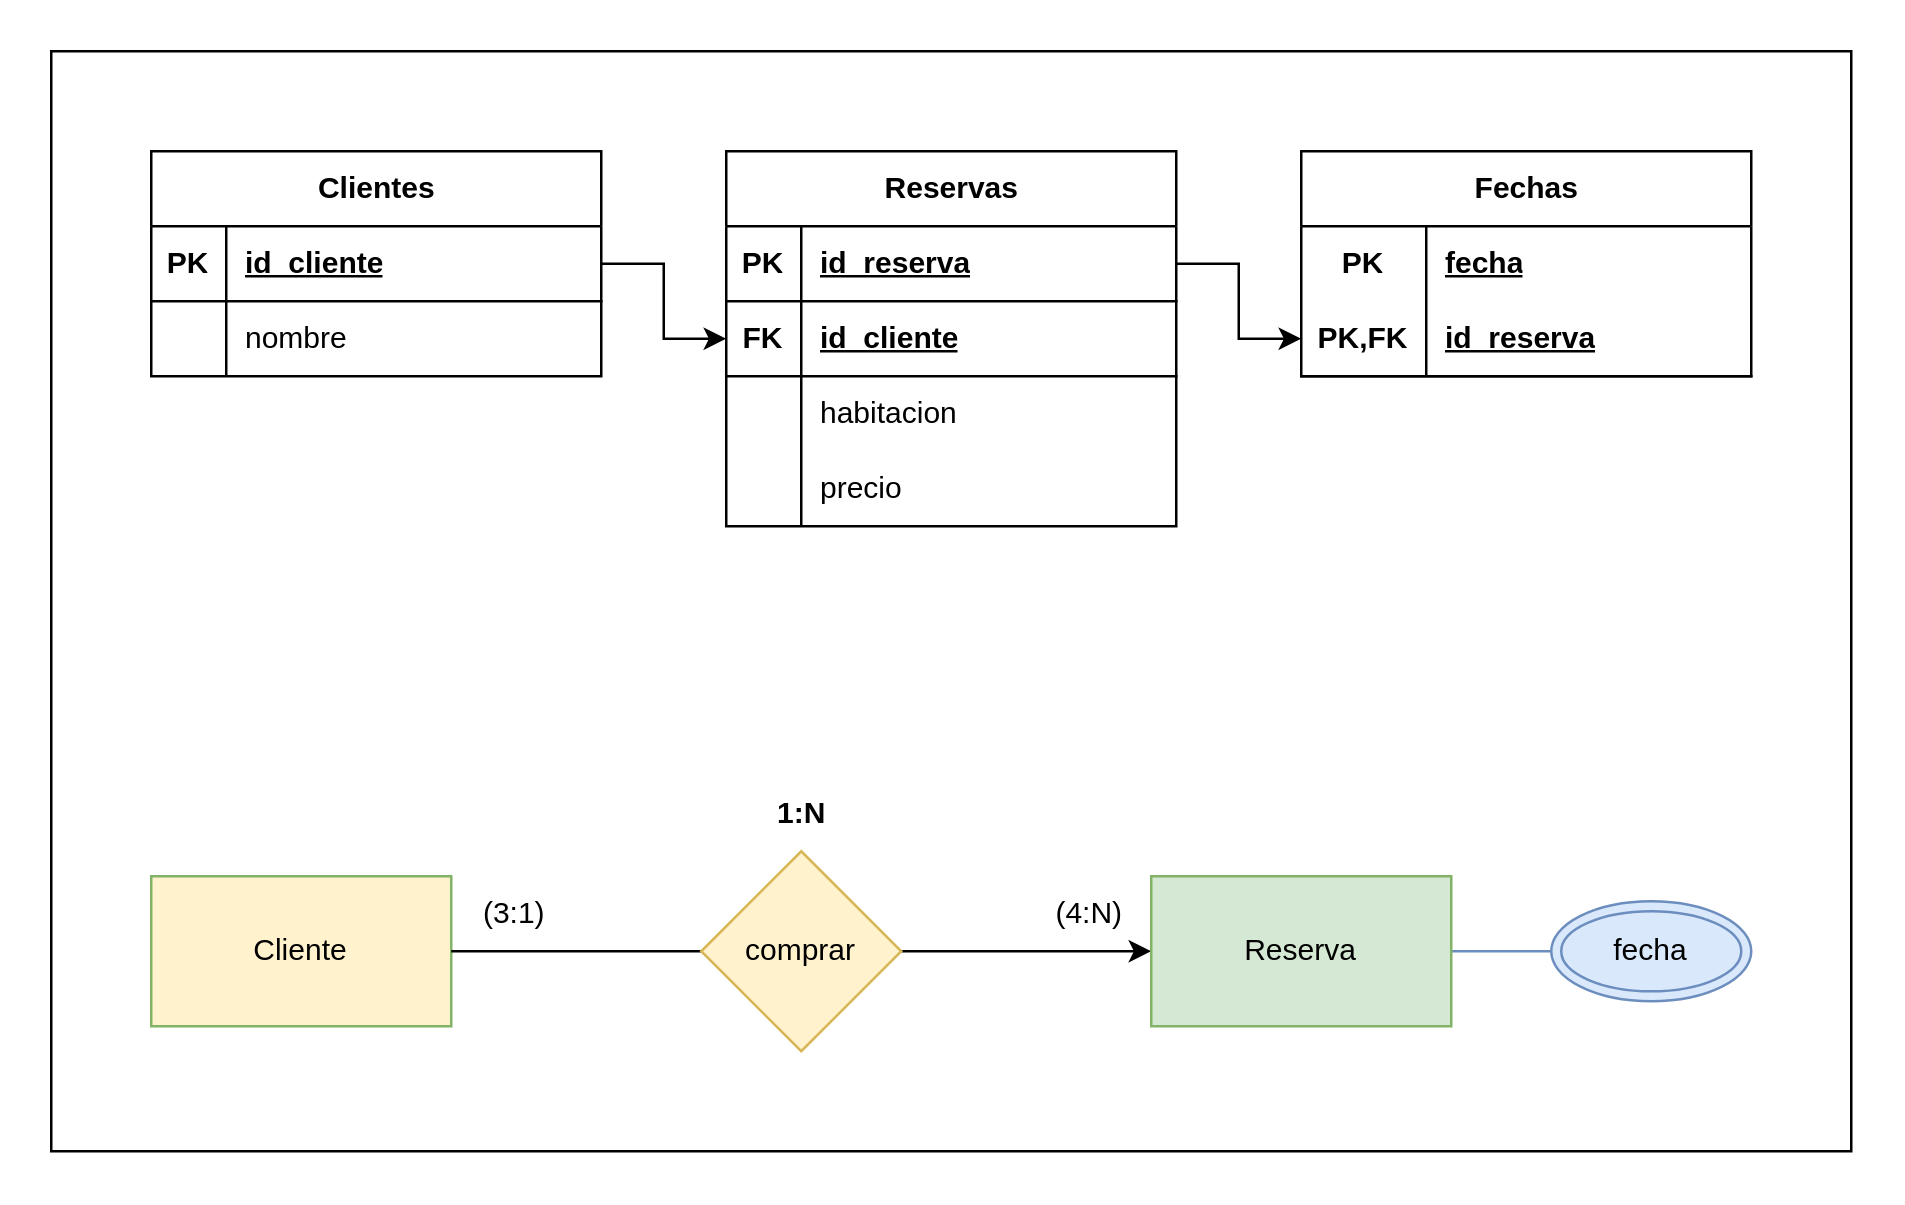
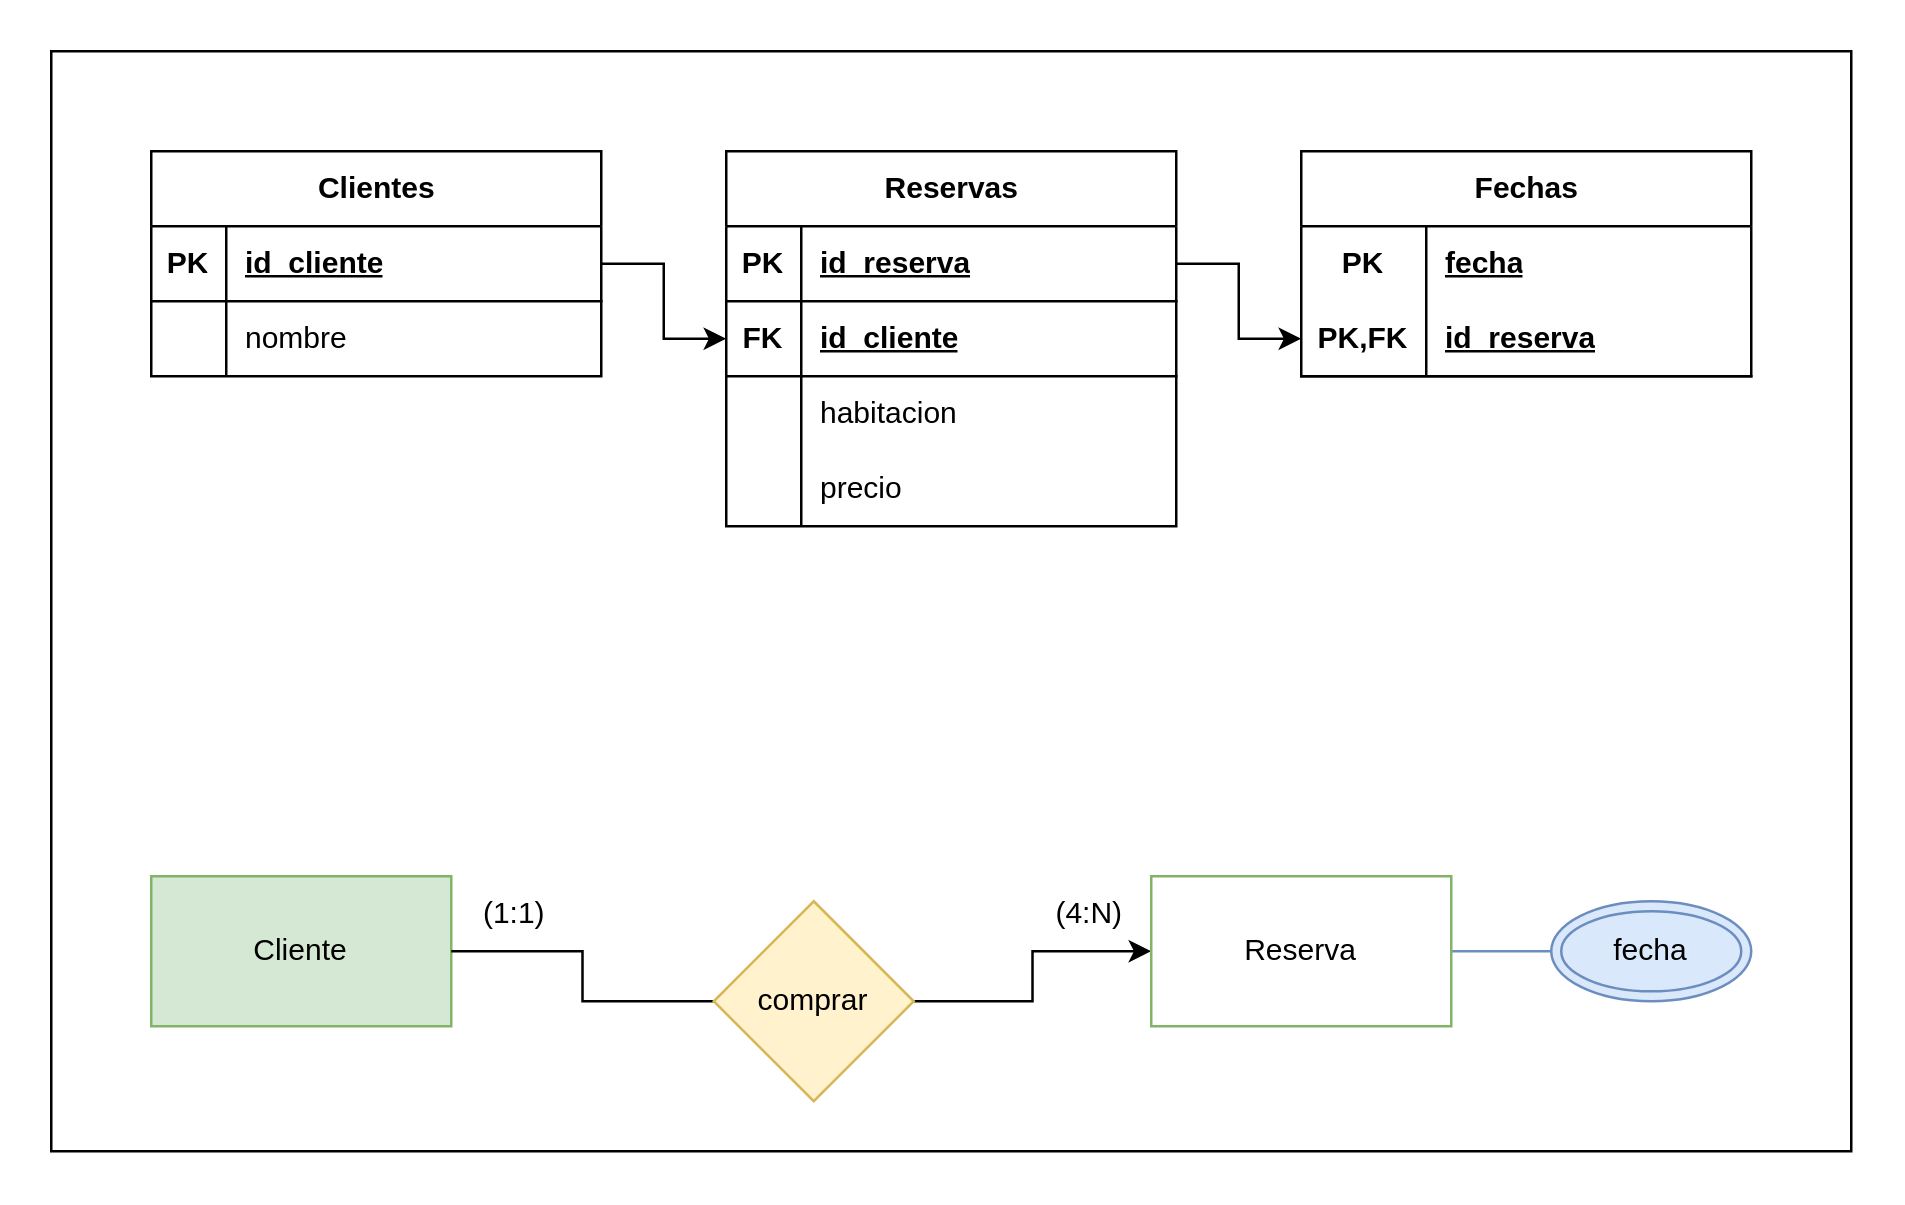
  <mxCell id="0" />
  <mxCell id="1" parent="0" />
  <mxCell id="2" value="" style="group" vertex="1" connectable="0" parent="1"><mxGeometry width="720" height="440" as="geometry" x="20" y="20" /></mxCell>
  <mxCell id="3" value="" style="rounded=0;whiteSpace=wrap;html=1;" vertex="1" parent="2"><mxGeometry width="720" height="440" as="geometry" /></mxCell>
- <mxCell id="4" value="Cliente" style="rounded=0;whiteSpace=wrap;html=1;fillColor=#fff2cc;strokeColor=#82b366;" vertex="1" parent="2"><mxGeometry x="40" y="330" width="120" height="60" as="geometry" /></mxCell>
+ <mxCell id="4" value="Cliente" style="rounded=0;whiteSpace=wrap;html=1;fillColor=#d5e8d4;strokeColor=#82b366;" vertex="1" parent="2"><mxGeometry x="40" y="330" width="120" height="60" as="geometry" /></mxCell>
  <mxCell id="5" style="edgeStyle=orthogonalEdgeStyle;rounded=0;orthogonalLoop=1;jettySize=auto;html=1;exitX=1;exitY=0.5;exitDx=0;exitDy=0;entryX=0;entryY=0.5;entryDx=0;entryDy=0;" edge="1" parent="2" source="7" target="9"><mxGeometry relative="1" as="geometry" /></mxCell>
  <mxCell id="6" style="edgeStyle=orthogonalEdgeStyle;rounded=0;orthogonalLoop=1;jettySize=auto;html=1;exitX=0;exitY=0.5;exitDx=0;exitDy=0;entryX=1;entryY=0.5;entryDx=0;entryDy=0;endArrow=none;startFill=0;" edge="1" parent="2" source="7" target="4"><mxGeometry relative="1" as="geometry" /></mxCell>
- <mxCell id="7" value="comprar" style="rhombus;whiteSpace=wrap;html=1;fillColor=#fff2cc;strokeColor=#d6b656;" vertex="1" parent="2"><mxGeometry x="260" y="320" width="80" height="80" as="geometry" /></mxCell>
+ <mxCell id="7" value="comprar" style="rhombus;whiteSpace=wrap;html=1;fillColor=#fff2cc;strokeColor=#d6b656;" vertex="1" parent="2"><mxGeometry x="265" y="340" width="80" height="80" as="geometry" /></mxCell>
  <mxCell id="8" style="edgeStyle=orthogonalEdgeStyle;rounded=0;orthogonalLoop=1;jettySize=auto;html=1;exitX=1;exitY=0.5;exitDx=0;exitDy=0;entryX=0;entryY=0.5;entryDx=0;entryDy=0;endArrow=none;startFill=0;fillColor=#dae8fc;strokeColor=#6c8ebf;" edge="1" parent="2" source="9" target="10"><mxGeometry relative="1" as="geometry" /></mxCell>
- <mxCell id="9" value="Reserva" style="rounded=0;whiteSpace=wrap;html=1;fillColor=#d5e8d4;strokeColor=#82b366;" vertex="1" parent="2"><mxGeometry x="440" y="330" width="120" height="60" as="geometry" /></mxCell>
+ <mxCell id="9" value="Reserva" style="rounded=0;whiteSpace=wrap;html=1;fillColor=#ffffff;strokeColor=#82b366;" vertex="1" parent="2"><mxGeometry x="440" y="330" width="120" height="60" as="geometry" /></mxCell>
  <mxCell id="10" value="fecha" style="ellipse;shape=doubleEllipse;whiteSpace=wrap;html=1;fillColor=#dae8fc;strokeColor=#6c8ebf;" vertex="1" parent="2"><mxGeometry x="600" y="340" width="80" height="40" as="geometry" /></mxCell>
  <mxCell id="11" value="(4:N)" style="text;html=1;align=center;verticalAlign=middle;resizable=0;points=[];autosize=1;strokeColor=none;fillColor=none;" vertex="1" parent="2"><mxGeometry x="390" y="330" width="50" height="30" as="geometry" /></mxCell>
- <mxCell id="12" value="(3:1)" style="text;html=1;align=center;verticalAlign=middle;resizable=0;points=[];autosize=1;strokeColor=none;fillColor=none;" vertex="1" parent="2"><mxGeometry x="160" y="330" width="50" height="30" as="geometry" /></mxCell>
- <mxCell id="13" value="1:N" style="text;html=1;align=center;verticalAlign=middle;resizable=0;points=[];autosize=1;strokeColor=none;fillColor=none;fontStyle=1" vertex="1" parent="2"><mxGeometry x="280" y="290" width="40" height="30" as="geometry" /></mxCell>
+ <mxCell id="12" value="(1:1)" style="text;html=1;align=center;verticalAlign=middle;resizable=0;points=[];autosize=1;strokeColor=none;fillColor=none;" vertex="1" parent="2"><mxGeometry x="160" y="330" width="50" height="30" as="geometry" /></mxCell>
  <mxCell id="14" value="Clientes" style="shape=table;startSize=30;container=1;collapsible=1;childLayout=tableLayout;fixedRows=1;rowLines=0;fontStyle=1;align=center;resizeLast=1;html=1;" vertex="1" parent="2"><mxGeometry x="40" y="40" width="180" height="90" as="geometry" /></mxCell>
  <mxCell id="15" value="" style="shape=tableRow;horizontal=0;startSize=0;swimlaneHead=0;swimlaneBody=0;fillColor=none;collapsible=0;dropTarget=0;points=[[0,0.5],[1,0.5]];portConstraint=eastwest;top=0;left=0;right=0;bottom=1;" vertex="1" parent="14"><mxGeometry y="30" width="180" height="30" as="geometry" /></mxCell>
  <mxCell id="16" value="PK" style="shape=partialRectangle;connectable=0;fillColor=none;top=0;left=0;bottom=0;right=0;fontStyle=1;overflow=hidden;whiteSpace=wrap;html=1;" vertex="1" parent="15"><mxGeometry width="30" height="30" as="geometry"><mxRectangle width="30" height="30" as="alternateBounds" /></mxGeometry></mxCell>
  <mxCell id="17" value="id_cliente" style="shape=partialRectangle;connectable=0;fillColor=none;top=0;left=0;bottom=0;right=0;align=left;spacingLeft=6;fontStyle=5;overflow=hidden;whiteSpace=wrap;html=1;" vertex="1" parent="15"><mxGeometry x="30" width="150" height="30" as="geometry"><mxRectangle width="150" height="30" as="alternateBounds" /></mxGeometry></mxCell>
  <mxCell id="18" value="" style="shape=tableRow;horizontal=0;startSize=0;swimlaneHead=0;swimlaneBody=0;fillColor=none;collapsible=0;dropTarget=0;points=[[0,0.5],[1,0.5]];portConstraint=eastwest;top=0;left=0;right=0;bottom=0;" vertex="1" parent="14"><mxGeometry y="60" width="180" height="30" as="geometry" /></mxCell>
  <mxCell id="19" value="" style="shape=partialRectangle;connectable=0;fillColor=none;top=0;left=0;bottom=0;right=0;editable=1;overflow=hidden;whiteSpace=wrap;html=1;" vertex="1" parent="18"><mxGeometry width="30" height="30" as="geometry"><mxRectangle width="30" height="30" as="alternateBounds" /></mxGeometry></mxCell>
  <mxCell id="20" value="nombre" style="shape=partialRectangle;connectable=0;fillColor=none;top=0;left=0;bottom=0;right=0;align=left;spacingLeft=6;overflow=hidden;whiteSpace=wrap;html=1;" vertex="1" parent="18"><mxGeometry x="30" width="150" height="30" as="geometry"><mxRectangle width="150" height="30" as="alternateBounds" /></mxGeometry></mxCell>
  <mxCell id="21" value="Reservas" style="shape=table;startSize=30;container=1;collapsible=1;childLayout=tableLayout;fixedRows=1;rowLines=0;fontStyle=1;align=center;resizeLast=1;html=1;" vertex="1" parent="2"><mxGeometry x="270" y="40" width="180" height="150" as="geometry" /></mxCell>
  <mxCell id="22" value="" style="shape=tableRow;horizontal=0;startSize=0;swimlaneHead=0;swimlaneBody=0;fillColor=none;collapsible=0;dropTarget=0;points=[[0,0.5],[1,0.5]];portConstraint=eastwest;top=0;left=0;right=0;bottom=1;" vertex="1" parent="21"><mxGeometry y="30" width="180" height="30" as="geometry" /></mxCell>
  <mxCell id="23" value="PK" style="shape=partialRectangle;connectable=0;fillColor=none;top=0;left=0;bottom=0;right=0;fontStyle=1;overflow=hidden;whiteSpace=wrap;html=1;" vertex="1" parent="22"><mxGeometry width="30" height="30" as="geometry"><mxRectangle width="30" height="30" as="alternateBounds" /></mxGeometry></mxCell>
  <mxCell id="24" value="id_reserva" style="shape=partialRectangle;connectable=0;fillColor=none;top=0;left=0;bottom=0;right=0;align=left;spacingLeft=6;fontStyle=5;overflow=hidden;whiteSpace=wrap;html=1;" vertex="1" parent="22"><mxGeometry x="30" width="150" height="30" as="geometry"><mxRectangle width="150" height="30" as="alternateBounds" /></mxGeometry></mxCell>
  <mxCell id="25" value="" style="shape=tableRow;horizontal=0;startSize=0;swimlaneHead=0;swimlaneBody=0;fillColor=none;collapsible=0;dropTarget=0;points=[[0,0.5],[1,0.5]];portConstraint=eastwest;top=0;left=0;right=0;bottom=1;" vertex="1" parent="21"><mxGeometry y="60" width="180" height="30" as="geometry" /></mxCell>
  <mxCell id="26" value="FK" style="shape=partialRectangle;connectable=0;fillColor=none;top=0;left=0;bottom=0;right=0;fontStyle=1;overflow=hidden;whiteSpace=wrap;html=1;" vertex="1" parent="25"><mxGeometry width="30" height="30" as="geometry"><mxRectangle width="30" height="30" as="alternateBounds" /></mxGeometry></mxCell>
  <mxCell id="27" value="id_cliente" style="shape=partialRectangle;connectable=0;fillColor=none;top=0;left=0;bottom=0;right=0;align=left;spacingLeft=6;fontStyle=5;overflow=hidden;whiteSpace=wrap;html=1;" vertex="1" parent="25"><mxGeometry x="30" width="150" height="30" as="geometry"><mxRectangle width="150" height="30" as="alternateBounds" /></mxGeometry></mxCell>
  <mxCell id="28" value="" style="shape=tableRow;horizontal=0;startSize=0;swimlaneHead=0;swimlaneBody=0;fillColor=none;collapsible=0;dropTarget=0;points=[[0,0.5],[1,0.5]];portConstraint=eastwest;top=0;left=0;right=0;bottom=0;" vertex="1" parent="21"><mxGeometry y="90" width="180" height="30" as="geometry" /></mxCell>
  <mxCell id="29" value="" style="shape=partialRectangle;connectable=0;fillColor=none;top=0;left=0;bottom=0;right=0;editable=1;overflow=hidden;whiteSpace=wrap;html=1;" vertex="1" parent="28"><mxGeometry width="30" height="30" as="geometry"><mxRectangle width="30" height="30" as="alternateBounds" /></mxGeometry></mxCell>
  <mxCell id="30" value="habitacion" style="shape=partialRectangle;connectable=0;fillColor=none;top=0;left=0;bottom=0;right=0;align=left;spacingLeft=6;overflow=hidden;whiteSpace=wrap;html=1;" vertex="1" parent="28"><mxGeometry x="30" width="150" height="30" as="geometry"><mxRectangle width="150" height="30" as="alternateBounds" /></mxGeometry></mxCell>
  <mxCell id="31" value="" style="shape=tableRow;horizontal=0;startSize=0;swimlaneHead=0;swimlaneBody=0;fillColor=none;collapsible=0;dropTarget=0;points=[[0,0.5],[1,0.5]];portConstraint=eastwest;top=0;left=0;right=0;bottom=0;" vertex="1" parent="21"><mxGeometry y="120" width="180" height="30" as="geometry" /></mxCell>
  <mxCell id="32" value="" style="shape=partialRectangle;connectable=0;fillColor=none;top=0;left=0;bottom=0;right=0;editable=1;overflow=hidden;whiteSpace=wrap;html=1;" vertex="1" parent="31"><mxGeometry width="30" height="30" as="geometry"><mxRectangle width="30" height="30" as="alternateBounds" /></mxGeometry></mxCell>
  <mxCell id="33" value="precio" style="shape=partialRectangle;connectable=0;fillColor=none;top=0;left=0;bottom=0;right=0;align=left;spacingLeft=6;overflow=hidden;whiteSpace=wrap;html=1;" vertex="1" parent="31"><mxGeometry x="30" width="150" height="30" as="geometry"><mxRectangle width="150" height="30" as="alternateBounds" /></mxGeometry></mxCell>
  <mxCell id="34" value="Fechas" style="shape=table;startSize=30;container=1;collapsible=1;childLayout=tableLayout;fixedRows=1;rowLines=0;fontStyle=1;align=center;resizeLast=1;html=1;" vertex="1" parent="2"><mxGeometry x="500" y="40" width="180" height="90" as="geometry" /></mxCell>
  <mxCell id="35" value="" style="shape=tableRow;horizontal=0;startSize=0;swimlaneHead=0;swimlaneBody=0;fillColor=none;collapsible=0;dropTarget=0;points=[[0,0.5],[1,0.5]];portConstraint=eastwest;top=0;left=0;right=0;bottom=0;" vertex="1" parent="34"><mxGeometry y="30" width="180" height="30" as="geometry" /></mxCell>
  <mxCell id="36" value="PK" style="shape=partialRectangle;connectable=0;fillColor=none;top=0;left=0;bottom=0;right=0;fontStyle=1;overflow=hidden;whiteSpace=wrap;html=1;" vertex="1" parent="35"><mxGeometry width="50" height="30" as="geometry"><mxRectangle width="50" height="30" as="alternateBounds" /></mxGeometry></mxCell>
  <mxCell id="37" value="fecha" style="shape=partialRectangle;connectable=0;fillColor=none;top=0;left=0;bottom=0;right=0;align=left;spacingLeft=6;fontStyle=5;overflow=hidden;whiteSpace=wrap;html=1;" vertex="1" parent="35"><mxGeometry x="50" width="130" height="30" as="geometry"><mxRectangle width="130" height="30" as="alternateBounds" /></mxGeometry></mxCell>
  <mxCell id="38" value="" style="shape=tableRow;horizontal=0;startSize=0;swimlaneHead=0;swimlaneBody=0;fillColor=none;collapsible=0;dropTarget=0;points=[[0,0.5],[1,0.5]];portConstraint=eastwest;top=0;left=0;right=0;bottom=1;" vertex="1" parent="34"><mxGeometry y="60" width="180" height="30" as="geometry" /></mxCell>
  <mxCell id="39" value="PK,FK" style="shape=partialRectangle;connectable=0;fillColor=none;top=0;left=0;bottom=0;right=0;fontStyle=1;overflow=hidden;whiteSpace=wrap;html=1;" vertex="1" parent="38"><mxGeometry width="50" height="30" as="geometry"><mxRectangle width="50" height="30" as="alternateBounds" /></mxGeometry></mxCell>
  <mxCell id="40" value="id_reserva" style="shape=partialRectangle;connectable=0;fillColor=none;top=0;left=0;bottom=0;right=0;align=left;spacingLeft=6;fontStyle=5;overflow=hidden;whiteSpace=wrap;html=1;" vertex="1" parent="38"><mxGeometry x="50" width="130" height="30" as="geometry"><mxRectangle width="130" height="30" as="alternateBounds" /></mxGeometry></mxCell>
  <mxCell id="41" style="edgeStyle=orthogonalEdgeStyle;rounded=0;orthogonalLoop=1;jettySize=auto;html=1;exitX=1;exitY=0.5;exitDx=0;exitDy=0;entryX=0;entryY=0.5;entryDx=0;entryDy=0;" edge="1" parent="2" source="15" target="25"><mxGeometry relative="1" as="geometry" /></mxCell>
  <mxCell id="42" style="edgeStyle=orthogonalEdgeStyle;rounded=0;orthogonalLoop=1;jettySize=auto;html=1;exitX=1;exitY=0.5;exitDx=0;exitDy=0;entryX=0;entryY=0.5;entryDx=0;entryDy=0;" edge="1" parent="2" source="22" target="38"><mxGeometry relative="1" as="geometry" /></mxCell>
